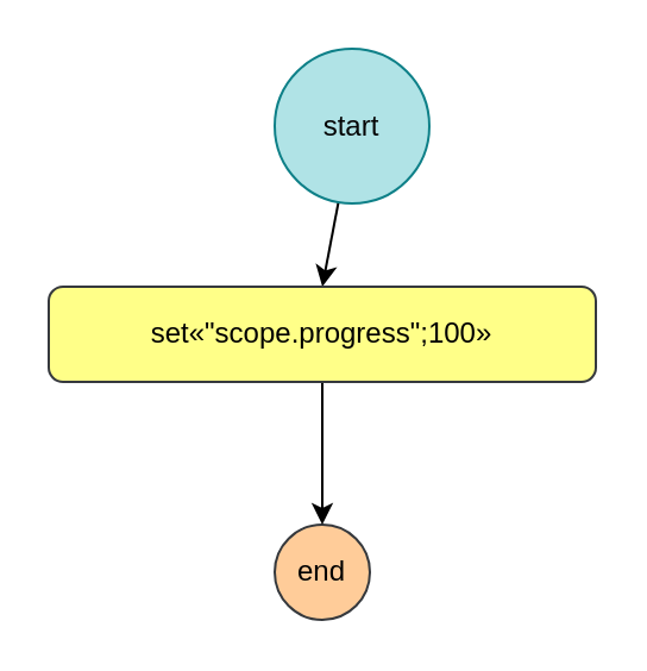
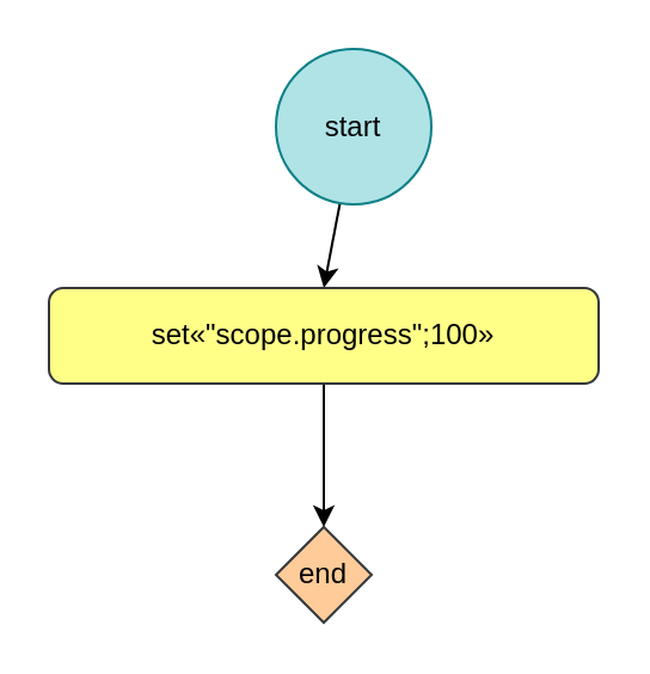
  <mxCell id="0" />
  <mxCell id="1" parent="0" />
  <mxCell id="2" style="edgeStyle=none;html=1;entryX=0.5;entryY=0;entryDx=0;entryDy=0;" parent="1" source="3" target="6" edge="1"><mxGeometry relative="1" as="geometry"><mxPoint x="133.611" y="60" as="targetPoint" /></mxGeometry></mxCell>
  <mxCell id="3" value="start" style="ellipse;whiteSpace=wrap;fillColor=#b0e3e6;strokeColor=#0e8088;fontColor=#050505;" parent="1" vertex="1"><mxGeometry x="115" y="20" width="65" height="65" as="geometry" /></mxCell>
- <mxCell id="4" value="end" style="ellipse;whiteSpace=wrap;fillColor=#ffcc99;strokeColor=#36393d;fontColor=#000000;" parent="1" vertex="1"><mxGeometry x="115" y="220" width="40" height="40" as="geometry" /></mxCell>
+ <mxCell id="4" value="end" style="rhombus;whiteSpace=wrap;fillColor=#ffcc99;strokeColor=#36393d;fontColor=#000000;" parent="1" vertex="1"><mxGeometry x="115" y="220" width="40" height="40" as="geometry" /></mxCell>
  <mxCell id="5" style="edgeStyle=none;html=1;" edge="1" parent="1" source="6" target="4"><mxGeometry relative="1" as="geometry" /></mxCell>
  <mxCell id="6" value="set«&quot;scope.progress&quot;;100»" style="rounded=1;whiteSpace=wrap;fillColor=#ffff88;strokeColor=#36393d;fontColor=#000000;" vertex="1" parent="1"><mxGeometry x="20" y="120" width="230" height="40" as="geometry" /></mxCell>
